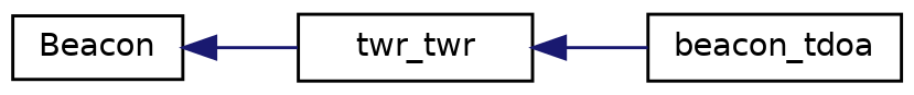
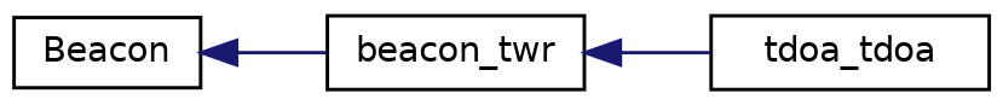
  digraph {
    rankdir=LR
    node [color=black fillcolor=white fontname=Helvetica fontsize=10 shape=record style=filled]
    edge [color=midnightblue dir=back fontname=Helvetica fontsize=10 labelfontname=Helvetica labelfontsize=10 style=solid]
    n1 [height=0.2 label=Beacon width=0.4]
-   n2 [height=0.2 label=twr_twr width=0.4]
-   n3 [height=0.2 label=beacon_tdoa width=0.4]
+   n2 [height=0.2 label=beacon_twr width=0.4]
+   n3 [height=0.2 label=tdoa_tdoa width=0.4]
    n1 -> n2
    n2 -> n3
  }
